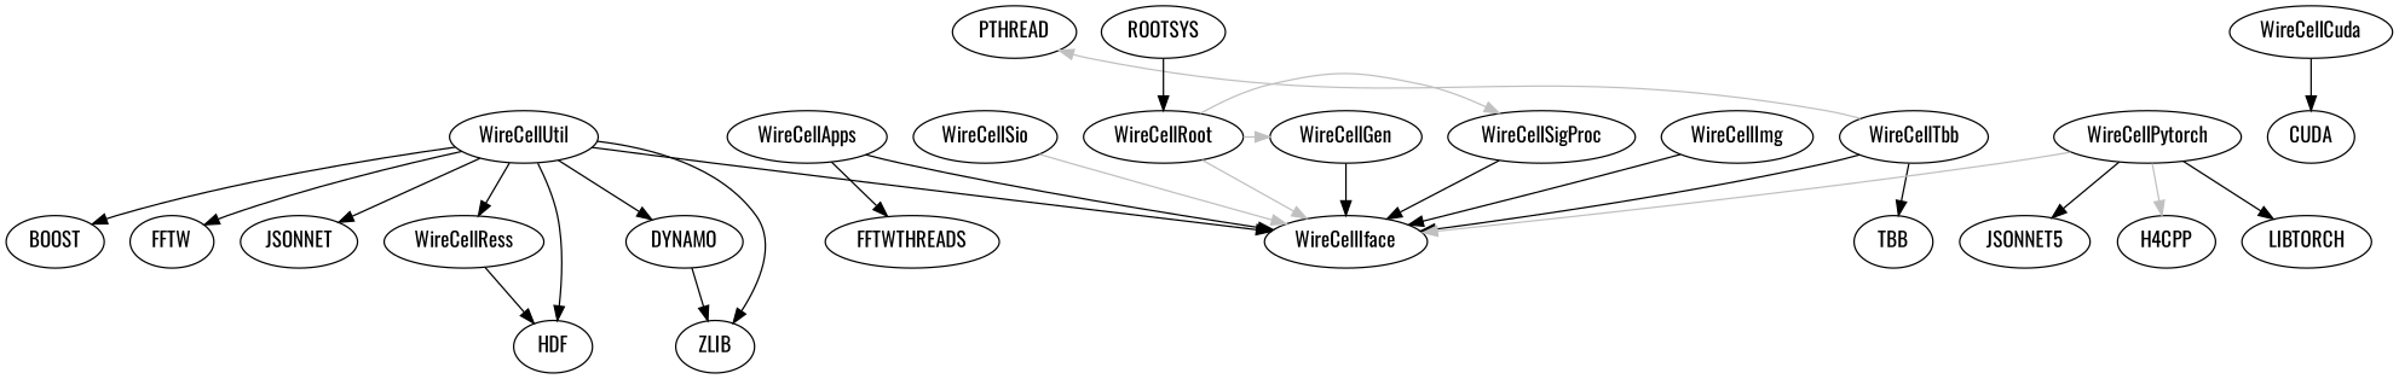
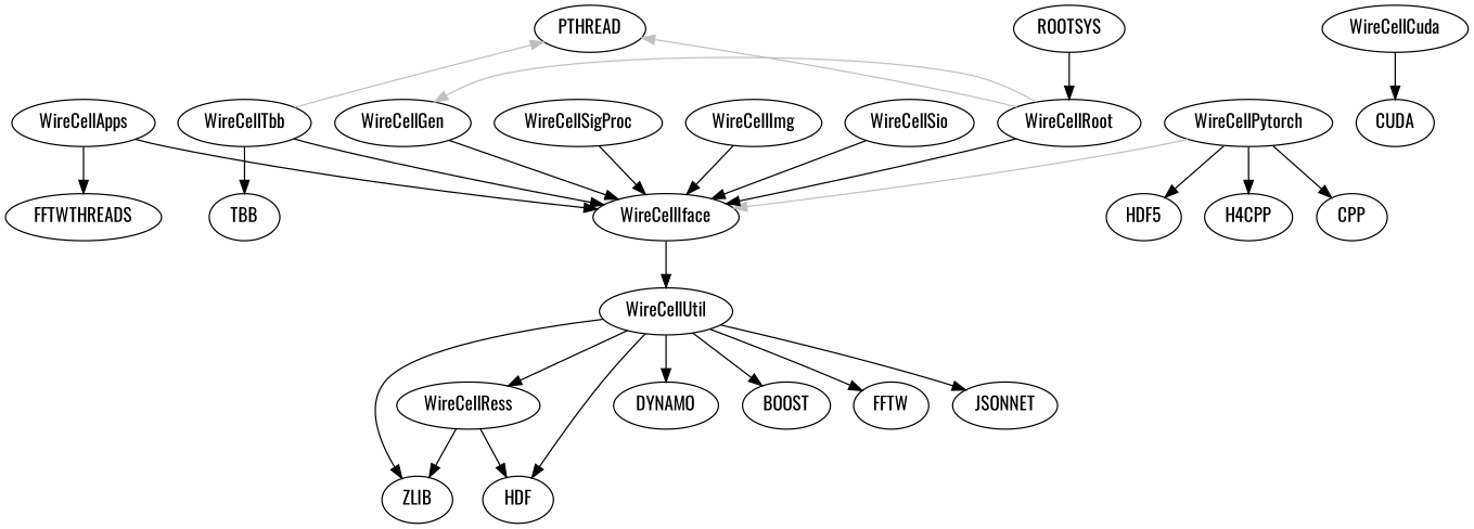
  digraph {
    fontname=Oswald
    node [fontname=Oswald]
    edge [color=black fontname=Oswald]
    WireCellIface
    WireCellUtil
    WireCellApps
    FFTWTHREADS
    WireCellSigProc
    WireCellImg
    WireCellTbb
    PTHREAD
    TBB
    WireCellCuda
    CUDA
    WireCellPytorch
-   HDF5 [label=JSONNET5]
+   HDF5
    n14 [label=H4CPP]
-   LIBTORCH
+   LIBTORCH [label=CPP]
    WireCellSio
    WireCellRess
    ZLIB
    n19 [label=HDF]
    DYNAMO
    BOOST
    FFTW
    JSONNET
    WireCellRoot
    WireCellGen
    ROOTSYS
-   WireCellUtil -> WireCellIface
+   WireCellIface -> WireCellUtil
    WireCellUtil -> WireCellRess
    WireCellUtil -> ZLIB
    WireCellUtil -> n19
    WireCellUtil -> DYNAMO
    WireCellUtil -> BOOST
    WireCellUtil -> FFTW
    WireCellUtil -> JSONNET
    WireCellApps -> WireCellIface
    WireCellApps -> FFTWTHREADS
    WireCellSigProc -> WireCellIface
    WireCellImg -> WireCellIface
    WireCellTbb -> WireCellIface
    WireCellTbb -> PTHREAD [color=gray constraint=false]
    WireCellTbb -> TBB
    WireCellCuda -> CUDA
    WireCellPytorch -> WireCellIface [color=gray]
    WireCellPytorch -> HDF5
-   WireCellPytorch -> n14 [color=gray]
+   WireCellPytorch -> n14
    WireCellPytorch -> LIBTORCH
-   WireCellSio -> WireCellIface [color=gray]
-   DYNAMO -> ZLIB
+   WireCellSio -> WireCellIface
+   WireCellRess -> ZLIB
    WireCellRess -> n19
-   WireCellRoot -> WireCellIface [color=gray]
-   WireCellRoot -> WireCellSigProc [color=gray constraint=false]
+   WireCellRoot -> WireCellIface
+   WireCellRoot -> PTHREAD [color=gray constraint=false]
    WireCellRoot -> WireCellGen [color=gray constraint=false]
    WireCellGen -> WireCellIface
    ROOTSYS -> WireCellRoot
  }
